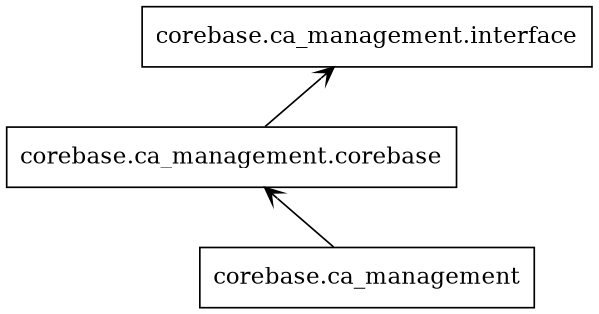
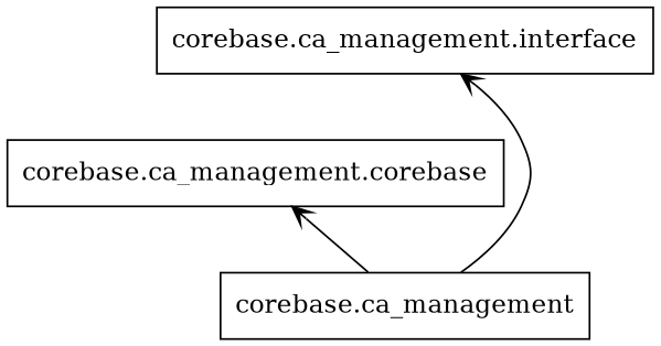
  digraph {
    rankdir=BT
    node [shape=box]
    edge [arrowhead=open arrowtail=none]
    n1 [label="corebase.ca_management"]
    n2 [label="corebase.ca_management.corebase"]
    n3 [label="corebase.ca_management.interface"]
    n1 -> n2
-   n2 -> n3
+   n1 -> n3
  }
